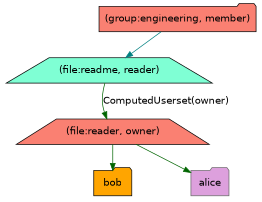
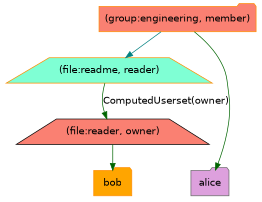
  digraph {
    fontname="DejaVu Sans"
    node [color=black fillcolor=salmon fontname="DejaVu Sans" shape=folder style=filled]
    edge [color=darkgreen fontname="DejaVu Sans"]
    n1 [label="(file:reader, owner)" shape=trapezium]
-   n2 [fillcolor=orange label=bob]
-   n3 [fillcolor=aquamarine label="(file:readme, reader)" shape=trapezium]
-   n4 [label="(group:engineering, member)"]
+   n2 [color=darkorange fillcolor=orange label=bob]
+   n3 [color=darkorange fillcolor=aquamarine label="(file:readme, reader)" shape=trapezium]
+   n4 [color=darkorange label="(group:engineering, member)"]
    n5 [color=gray40 fillcolor=plum label=alice]
    n1 -> n2
    n3 -> n1 [label="ComputedUserset(owner)"]
    n4 -> n3 [color=teal]
-   n1 -> n5
+   n4 -> n5
  }
